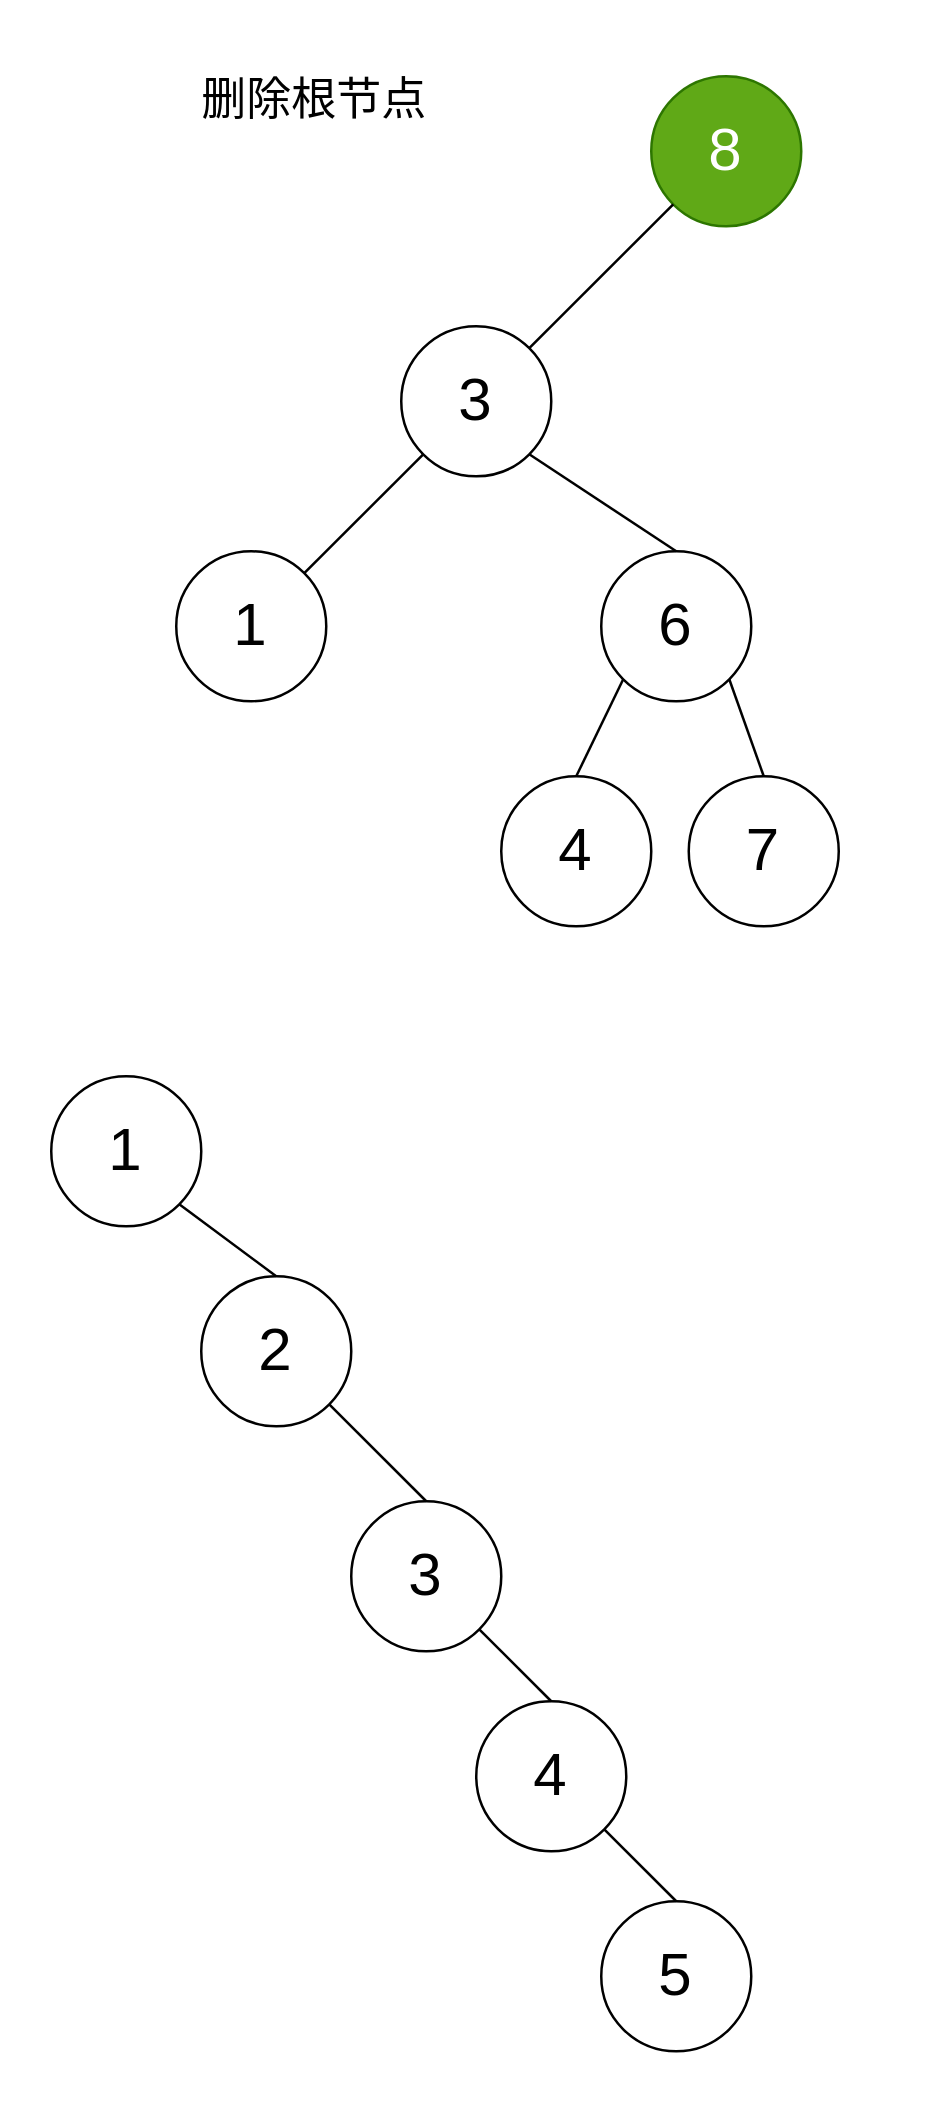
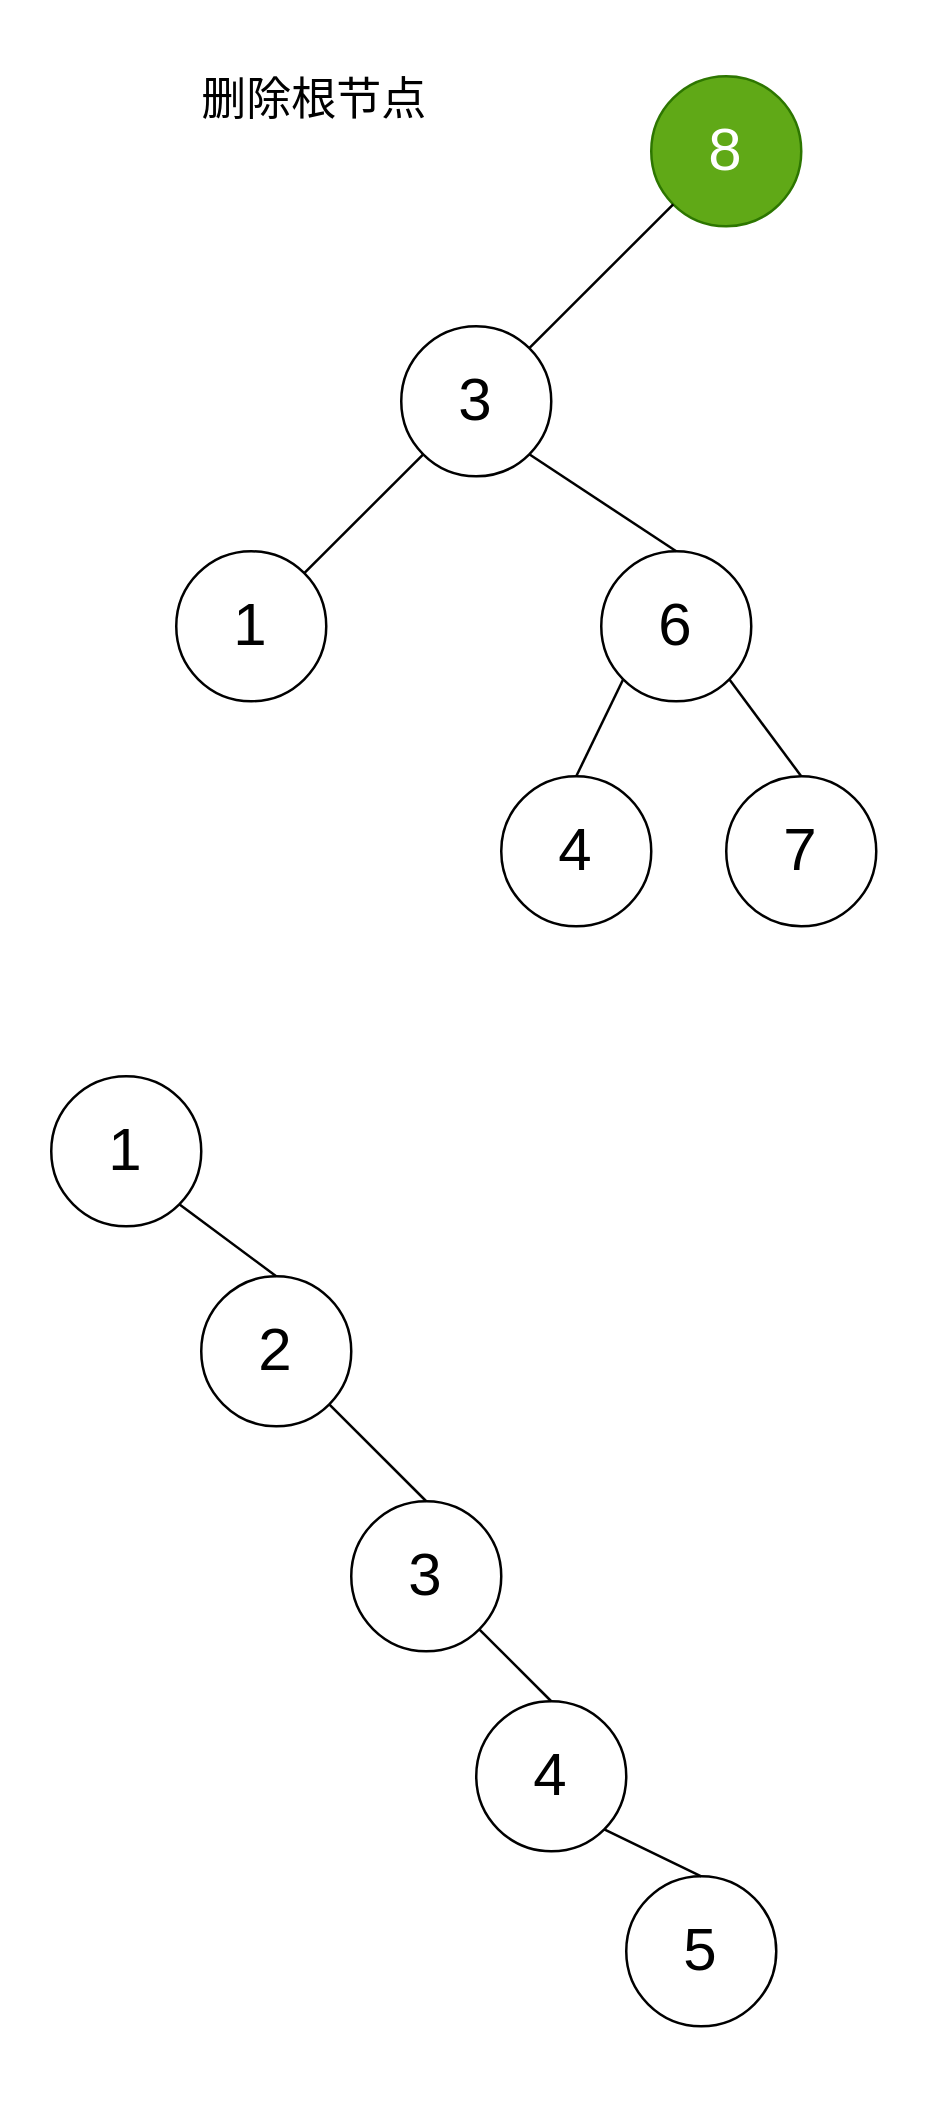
  <mxCell id="0" />
  <mxCell id="1" parent="0" />
  <mxCell id="2" value="&lt;font style=&quot;font-size: 24px;&quot;&gt;8&lt;/font&gt;" style="ellipse;whiteSpace=wrap;html=1;aspect=fixed;fillColor=#60a917;fontColor=#ffffff;strokeColor=#2D7600;" vertex="1" parent="1"><mxGeometry x="260" y="30" width="60" height="60" as="geometry" /></mxCell>
  <mxCell id="3" value="&lt;font style=&quot;font-size: 24px;&quot;&gt;3&lt;/font&gt;" style="ellipse;whiteSpace=wrap;html=1;aspect=fixed;" vertex="1" parent="1"><mxGeometry x="160" y="130" width="60" height="60" as="geometry" /></mxCell>
  <mxCell id="4" value="&lt;font style=&quot;font-size: 24px;&quot;&gt;1&lt;/font&gt;" style="ellipse;whiteSpace=wrap;html=1;aspect=fixed;" vertex="1" parent="1"><mxGeometry x="70" y="220" width="60" height="60" as="geometry" /></mxCell>
  <mxCell id="5" value="&lt;font style=&quot;font-size: 24px;&quot;&gt;6&lt;/font&gt;" style="ellipse;whiteSpace=wrap;html=1;aspect=fixed;" vertex="1" parent="1"><mxGeometry x="240" y="220" width="60" height="60" as="geometry" /></mxCell>
  <mxCell id="6" value="" style="endArrow=none;html=1;rounded=0;entryX=0;entryY=1;entryDx=0;entryDy=0;exitX=1;exitY=0;exitDx=0;exitDy=0;" edge="1" parent="1" source="3" target="2"><mxGeometry width="50" height="50" relative="1" as="geometry"><mxPoint x="250" y="260" as="sourcePoint" /><mxPoint x="300" y="210" as="targetPoint" /></mxGeometry></mxCell>
  <mxCell id="7" value="" style="endArrow=none;html=1;rounded=0;exitX=1;exitY=0;exitDx=0;exitDy=0;entryX=0;entryY=1;entryDx=0;entryDy=0;" edge="1" parent="1" source="4" target="3"><mxGeometry width="50" height="50" relative="1" as="geometry"><mxPoint x="250" y="260" as="sourcePoint" /><mxPoint x="300" y="210" as="targetPoint" /></mxGeometry></mxCell>
  <mxCell id="8" value="" style="endArrow=none;html=1;rounded=0;exitX=1;exitY=1;exitDx=0;exitDy=0;entryX=0.5;entryY=0;entryDx=0;entryDy=0;" edge="1" parent="1" source="3" target="5"><mxGeometry width="50" height="50" relative="1" as="geometry"><mxPoint x="250" y="260" as="sourcePoint" /><mxPoint x="300" y="210" as="targetPoint" /></mxGeometry></mxCell>
  <mxCell id="9" value="&lt;font style=&quot;font-size: 24px;&quot;&gt;1&lt;/font&gt;" style="ellipse;whiteSpace=wrap;html=1;aspect=fixed;" vertex="1" parent="1"><mxGeometry x="20" y="430" width="60" height="60" as="geometry" /></mxCell>
  <mxCell id="10" value="&lt;font style=&quot;font-size: 24px;&quot;&gt;2&lt;/font&gt;" style="ellipse;whiteSpace=wrap;html=1;aspect=fixed;" vertex="1" parent="1"><mxGeometry x="80" y="510" width="60" height="60" as="geometry" /></mxCell>
  <mxCell id="11" value="&lt;font style=&quot;font-size: 24px;&quot;&gt;3&lt;/font&gt;" style="ellipse;whiteSpace=wrap;html=1;aspect=fixed;" vertex="1" parent="1"><mxGeometry x="140" y="600" width="60" height="60" as="geometry" /></mxCell>
  <mxCell id="12" value="&lt;font style=&quot;font-size: 24px;&quot;&gt;4&lt;/font&gt;" style="ellipse;whiteSpace=wrap;html=1;aspect=fixed;" vertex="1" parent="1"><mxGeometry x="190" y="680" width="60" height="60" as="geometry" /></mxCell>
- <mxCell id="13" value="&lt;font style=&quot;font-size: 24px;&quot;&gt;5&lt;/font&gt;" style="ellipse;whiteSpace=wrap;html=1;aspect=fixed;" vertex="1" parent="1"><mxGeometry x="240" y="760" width="60" height="60" as="geometry" /></mxCell>
+ <mxCell id="13" value="&lt;font style=&quot;font-size: 24px;&quot;&gt;5&lt;/font&gt;" style="ellipse;whiteSpace=wrap;html=1;aspect=fixed;" vertex="1" parent="1"><mxGeometry x="250" y="750" width="60" height="60" as="geometry" /></mxCell>
  <mxCell id="14" value="" style="endArrow=none;html=1;rounded=0;exitX=1;exitY=1;exitDx=0;exitDy=0;entryX=0.5;entryY=0;entryDx=0;entryDy=0;" edge="1" parent="1" source="9" target="10"><mxGeometry width="50" height="50" relative="1" as="geometry"><mxPoint x="330" y="640" as="sourcePoint" /><mxPoint x="380" y="590" as="targetPoint" /></mxGeometry></mxCell>
  <mxCell id="15" value="" style="endArrow=none;html=1;rounded=0;exitX=1;exitY=1;exitDx=0;exitDy=0;entryX=0.5;entryY=0;entryDx=0;entryDy=0;" edge="1" parent="1" source="10" target="11"><mxGeometry width="50" height="50" relative="1" as="geometry"><mxPoint x="81" y="491" as="sourcePoint" /><mxPoint x="99" y="529" as="targetPoint" /></mxGeometry></mxCell>
  <mxCell id="16" value="" style="endArrow=none;html=1;rounded=0;exitX=0.5;exitY=0;exitDx=0;exitDy=0;entryX=1;entryY=1;entryDx=0;entryDy=0;" edge="1" parent="1" source="12" target="11"><mxGeometry width="50" height="50" relative="1" as="geometry"><mxPoint x="91" y="501" as="sourcePoint" /><mxPoint x="109" y="539" as="targetPoint" /></mxGeometry></mxCell>
  <mxCell id="17" value="" style="endArrow=none;html=1;rounded=0;exitX=0.5;exitY=0;exitDx=0;exitDy=0;entryX=1;entryY=1;entryDx=0;entryDy=0;" edge="1" parent="1" source="13" target="12"><mxGeometry width="50" height="50" relative="1" as="geometry"><mxPoint x="101" y="511" as="sourcePoint" /><mxPoint x="119" y="549" as="targetPoint" /></mxGeometry></mxCell>
  <mxCell id="18" value="&lt;span style=&quot;font-size: 24px;&quot;&gt;4&lt;/span&gt;" style="ellipse;whiteSpace=wrap;html=1;aspect=fixed;" vertex="1" parent="1"><mxGeometry x="200" y="310" width="60" height="60" as="geometry" /></mxCell>
- <mxCell id="19" value="&lt;font style=&quot;font-size: 24px;&quot;&gt;7&lt;/font&gt;" style="ellipse;whiteSpace=wrap;html=1;aspect=fixed;" vertex="1" parent="1"><mxGeometry x="275" y="310" width="60" height="60" as="geometry" /></mxCell>
+ <mxCell id="19" value="&lt;font style=&quot;font-size: 24px;&quot;&gt;7&lt;/font&gt;" style="ellipse;whiteSpace=wrap;html=1;aspect=fixed;" vertex="1" parent="1"><mxGeometry x="290" y="310" width="60" height="60" as="geometry" /></mxCell>
  <mxCell id="20" value="" style="endArrow=none;html=1;rounded=0;exitX=0;exitY=1;exitDx=0;exitDy=0;entryX=0.5;entryY=0;entryDx=0;entryDy=0;" edge="1" parent="1" source="5" target="18"><mxGeometry width="50" height="50" relative="1" as="geometry"><mxPoint x="171" y="249" as="sourcePoint" /><mxPoint x="209" y="201" as="targetPoint" /></mxGeometry></mxCell>
  <mxCell id="21" value="" style="endArrow=none;html=1;rounded=0;exitX=0.5;exitY=0;exitDx=0;exitDy=0;entryX=1;entryY=1;entryDx=0;entryDy=0;" edge="1" parent="1" source="19" target="5"><mxGeometry width="50" height="50" relative="1" as="geometry"><mxPoint x="181" y="259" as="sourcePoint" /><mxPoint x="219" y="211" as="targetPoint" /></mxGeometry></mxCell>
  <mxCell id="22" value="&lt;font style=&quot;font-size: 18px;&quot;&gt;删除根节点&lt;/font&gt;" style="text;html=1;align=center;verticalAlign=middle;resizable=0;points=[];autosize=1;strokeColor=none;fillColor=none;" vertex="1" parent="1"><mxGeometry x="70" y="20" width="110" height="40" as="geometry" /></mxCell>
